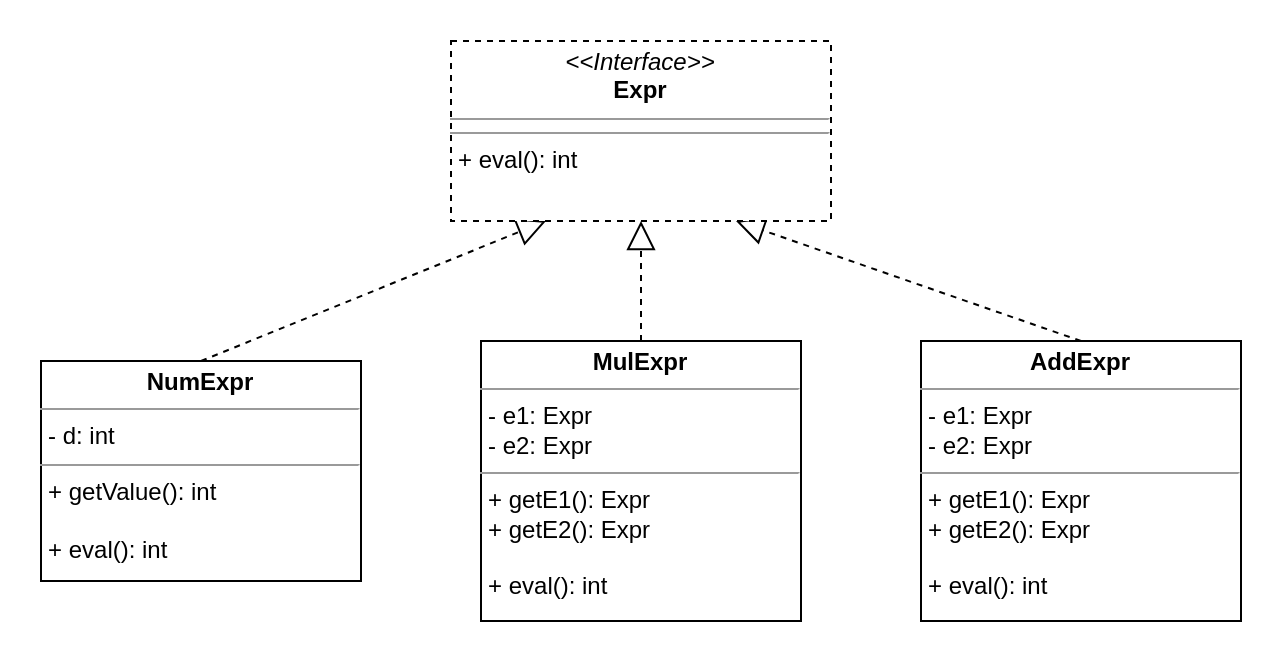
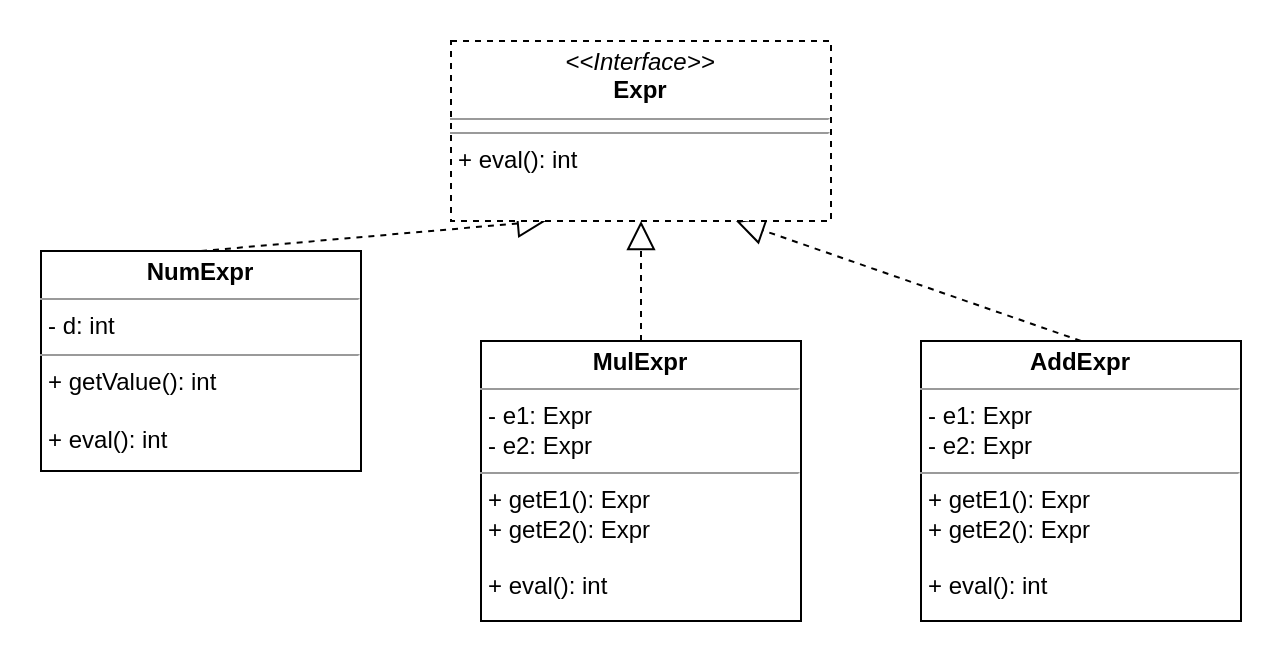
  <mxCell id="0" />
  <mxCell id="1" parent="0" />
- <mxCell id="2" value="&lt;p style=&quot;margin:0px;margin-top:4px;text-align:center;&quot;&gt;&lt;b&gt;NumExpr&lt;/b&gt;&lt;/p&gt;&lt;hr size=&quot;1&quot;&gt;&lt;p style=&quot;margin:0px;margin-left:4px;&quot;&gt;- d: int&lt;/p&gt;&lt;hr size=&quot;1&quot;&gt;&lt;p style=&quot;margin:0px;margin-left:4px;&quot;&gt;+ getValue(): int&lt;/p&gt;&lt;p style=&quot;margin:0px;margin-left:4px;&quot;&gt;&lt;br&gt;&lt;/p&gt;&lt;p style=&quot;margin:0px;margin-left:4px;&quot;&gt;+ eval(): int&lt;br&gt;&lt;/p&gt;" style="verticalAlign=top;align=left;overflow=fill;fontSize=12;fontFamily=Helvetica;html=1;" vertex="1" parent="1"><mxGeometry x="20" y="180" width="160" height="110" as="geometry" /></mxCell>
+ <mxCell id="2" value="&lt;p style=&quot;margin:0px;margin-top:4px;text-align:center;&quot;&gt;&lt;b&gt;NumExpr&lt;/b&gt;&lt;/p&gt;&lt;hr size=&quot;1&quot;&gt;&lt;p style=&quot;margin:0px;margin-left:4px;&quot;&gt;- d: int&lt;/p&gt;&lt;hr size=&quot;1&quot;&gt;&lt;p style=&quot;margin:0px;margin-left:4px;&quot;&gt;+ getValue(): int&lt;/p&gt;&lt;p style=&quot;margin:0px;margin-left:4px;&quot;&gt;&lt;br&gt;&lt;/p&gt;&lt;p style=&quot;margin:0px;margin-left:4px;&quot;&gt;+ eval(): int&lt;br&gt;&lt;/p&gt;" style="verticalAlign=top;align=left;overflow=fill;fontSize=12;fontFamily=Helvetica;html=1;" vertex="1" parent="1"><mxGeometry x="20" y="125" width="160" height="110" as="geometry" /></mxCell>
  <mxCell id="3" value="&lt;p style=&quot;margin:0px;margin-top:4px;text-align:center;&quot;&gt;&lt;b&gt;MulExpr&lt;/b&gt;&lt;/p&gt;&lt;hr size=&quot;1&quot;&gt;&lt;p style=&quot;margin:0px;margin-left:4px;&quot;&gt;- e1: Expr&lt;/p&gt;&lt;p style=&quot;margin:0px;margin-left:4px;&quot;&gt;- e2: Expr&lt;br&gt;&lt;/p&gt;&lt;hr size=&quot;1&quot;&gt;&lt;p style=&quot;margin:0px;margin-left:4px;&quot;&gt;+ getE1(): Expr&lt;/p&gt;&lt;p style=&quot;margin:0px;margin-left:4px;&quot;&gt;+ getE2(): Expr&lt;/p&gt;&lt;p style=&quot;margin:0px;margin-left:4px;&quot;&gt;&lt;br&gt;&lt;/p&gt;&lt;p style=&quot;margin:0px;margin-left:4px;&quot;&gt;+ eval(): int&lt;br&gt;&lt;/p&gt;" style="verticalAlign=top;align=left;overflow=fill;fontSize=12;fontFamily=Helvetica;html=1;" vertex="1" parent="1"><mxGeometry x="240" y="170" width="160" height="140" as="geometry" /></mxCell>
  <mxCell id="4" value="&lt;p style=&quot;margin:0px;margin-top:4px;text-align:center;&quot;&gt;&lt;b&gt;AddExpr&lt;/b&gt;&lt;/p&gt;&lt;hr size=&quot;1&quot;&gt;&lt;p style=&quot;margin:0px;margin-left:4px;&quot;&gt;- e1: Expr&lt;/p&gt;&lt;p style=&quot;margin:0px;margin-left:4px;&quot;&gt;- e2: Expr&lt;br&gt;&lt;/p&gt;&lt;hr size=&quot;1&quot;&gt;&lt;p style=&quot;margin:0px;margin-left:4px;&quot;&gt;+ getE1(): Expr&lt;/p&gt;&lt;p style=&quot;margin:0px;margin-left:4px;&quot;&gt;+ getE2(): Expr&lt;/p&gt;&lt;p style=&quot;margin:0px;margin-left:4px;&quot;&gt;&lt;br&gt;&lt;/p&gt;&lt;p style=&quot;margin:0px;margin-left:4px;&quot;&gt;+ eval(): int&lt;br&gt;&lt;/p&gt;" style="verticalAlign=top;align=left;overflow=fill;fontSize=12;fontFamily=Helvetica;html=1;" vertex="1" parent="1"><mxGeometry x="460" y="170" width="160" height="140" as="geometry" /></mxCell>
  <mxCell id="5" value="" style="endArrow=block;dashed=1;endFill=0;endSize=12;html=1;rounded=0;entryX=0.5;entryY=1;entryDx=0;entryDy=0;exitX=0.5;exitY=0;exitDx=0;exitDy=0;" edge="1" parent="1" source="3" target="8"><mxGeometry width="160" relative="1" as="geometry"><mxPoint x="150" y="440" as="sourcePoint" /><mxPoint x="320" y="110" as="targetPoint" /></mxGeometry></mxCell>
  <mxCell id="6" value="" style="endArrow=block;dashed=1;endFill=0;endSize=12;html=1;rounded=0;entryX=0.25;entryY=1;entryDx=0;entryDy=0;exitX=0.5;exitY=0;exitDx=0;exitDy=0;" edge="1" parent="1" source="2" target="8"><mxGeometry width="160" relative="1" as="geometry"><mxPoint x="150" y="580" as="sourcePoint" /><mxPoint x="272.5" y="110" as="targetPoint" /></mxGeometry></mxCell>
  <mxCell id="7" value="" style="endArrow=block;dashed=1;endFill=0;endSize=12;html=1;rounded=0;entryX=0.75;entryY=1;entryDx=0;entryDy=0;exitX=0.5;exitY=0;exitDx=0;exitDy=0;" edge="1" parent="1" source="4" target="8"><mxGeometry width="160" relative="1" as="geometry"><mxPoint x="450" y="470" as="sourcePoint" /><mxPoint x="367.5" y="110" as="targetPoint" /></mxGeometry></mxCell>
  <mxCell id="8" value="&lt;p style=&quot;margin:0px;margin-top:4px;text-align:center;&quot;&gt;&lt;i&gt;&amp;lt;&amp;lt;Interface&amp;gt;&amp;gt;&lt;/i&gt;&lt;br&gt;&lt;b&gt;Expr&lt;/b&gt;&lt;/p&gt;&lt;hr size=&quot;1&quot;&gt;&lt;hr size=&quot;1&quot;&gt;&lt;p style=&quot;margin:0px;margin-left:4px;&quot;&gt;+ eval(): int&lt;/p&gt;" style="verticalAlign=top;align=left;overflow=fill;fontSize=12;fontFamily=Helvetica;html=1;dashed=1;" vertex="1" parent="1"><mxGeometry x="225" y="20" width="190" height="90" as="geometry" /></mxCell>
